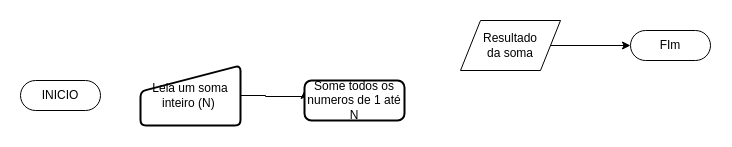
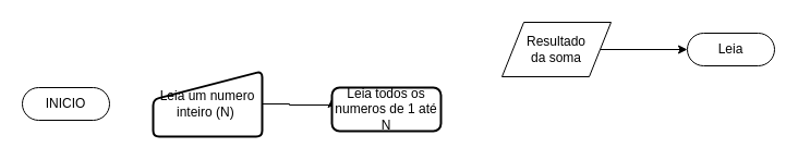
  <mxCell id="0" />
  <mxCell id="1" parent="0" />
  <mxCell id="2" value="INICIO" style="html=1;dashed=0;whiteSpace=wrap;shape=mxgraph.dfd.start" vertex="1" parent="1"><mxGeometry x="20" y="80" width="80" height="30" as="geometry" /></mxCell>
  <mxCell id="3" style="edgeStyle=orthogonalEdgeStyle;rounded=0;orthogonalLoop=1;jettySize=auto;html=1;entryX=0;entryY=0.25;entryDx=0;entryDy=0;" edge="1" parent="1" source="4" target="8"><mxGeometry relative="1" as="geometry"><mxPoint x="290" y="95" as="targetPoint" /><Array as="points"><mxPoint x="265" y="95" /><mxPoint x="320" y="96" /></Array></mxGeometry></mxCell>
- <mxCell id="4" value="Leia um soma inteiro (N)&amp;nbsp;" style="html=1;strokeWidth=2;shape=manualInput;whiteSpace=wrap;rounded=1;size=26;arcSize=11;" vertex="1" parent="1"><mxGeometry x="140" y="65" width="100" height="60" as="geometry" /></mxCell>
+ <mxCell id="4" value="Leia um numero inteiro (N)&amp;nbsp;" style="html=1;strokeWidth=2;shape=manualInput;whiteSpace=wrap;rounded=1;size=26;arcSize=11;" vertex="1" parent="1"><mxGeometry x="140" y="65" width="100" height="60" as="geometry" /></mxCell>
  <mxCell id="5" value="Resultado&lt;div&gt;da soma&lt;/div&gt;" style="shape=parallelogram;perimeter=parallelogramPerimeter;whiteSpace=wrap;html=1;dashed=0;" vertex="1" parent="1"><mxGeometry x="460" y="20" width="100" height="50" as="geometry" /></mxCell>
- <mxCell id="6" value="FIm" style="html=1;dashed=0;whiteSpace=wrap;shape=mxgraph.dfd.start" vertex="1" parent="1"><mxGeometry x="630" y="30" width="80" height="30" as="geometry" /></mxCell>
+ <mxCell id="6" value="Leia" style="html=1;dashed=0;whiteSpace=wrap;shape=mxgraph.dfd.start" vertex="1" parent="1"><mxGeometry x="630" y="30" width="80" height="30" as="geometry" /></mxCell>
  <mxCell id="7" style="edgeStyle=orthogonalEdgeStyle;rounded=0;orthogonalLoop=1;jettySize=auto;html=1;entryX=0;entryY=0.5;entryDx=0;entryDy=0;entryPerimeter=0;" edge="1" parent="1" source="5" target="6"><mxGeometry relative="1" as="geometry" /></mxCell>
- <mxCell id="8" value="Some todos os numeros de 1 até N" style="rounded=1;whiteSpace=wrap;html=1;absoluteArcSize=1;arcSize=14;strokeWidth=2;" vertex="1" parent="1"><mxGeometry x="304" y="80" width="100" height="40" as="geometry" /></mxCell>
+ <mxCell id="8" value="Leia todos os numeros de 1 até N" style="rounded=1;whiteSpace=wrap;html=1;absoluteArcSize=1;arcSize=14;strokeWidth=2;" vertex="1" parent="1"><mxGeometry x="304" y="80" width="100" height="40" as="geometry" /></mxCell>
